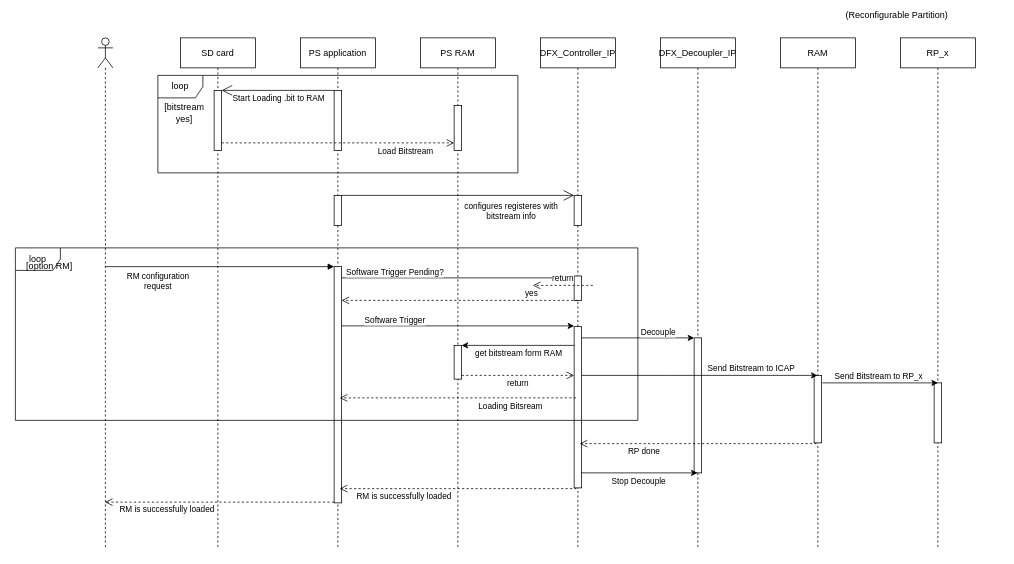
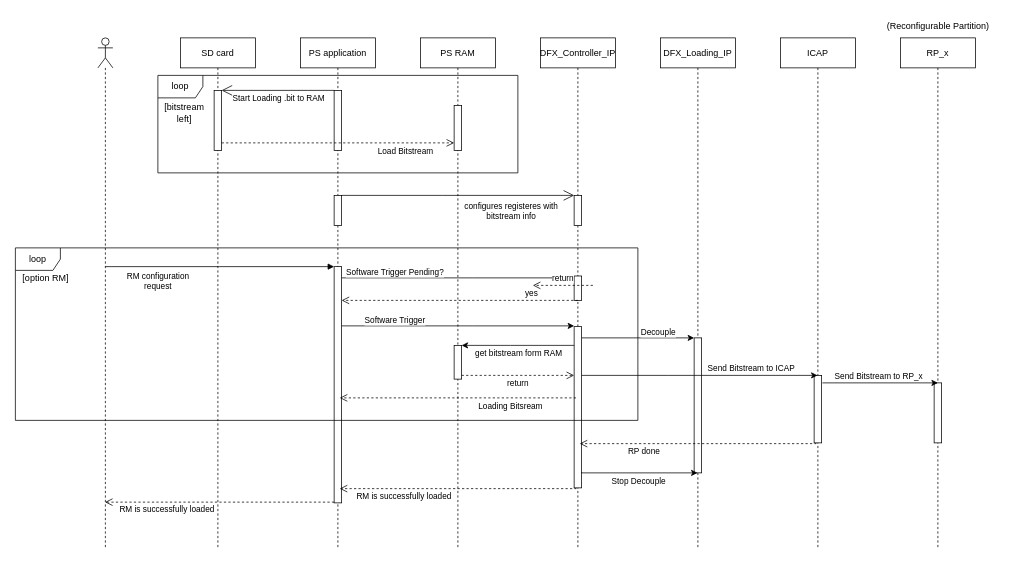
  <mxCell id="0" />
  <mxCell id="1" parent="0" />
  <mxCell id="2" value="SD card" style="shape=umlLifeline;perimeter=lifelinePerimeter;whiteSpace=wrap;html=1;container=1;dropTarget=0;collapsible=0;recursiveResize=0;outlineConnect=0;portConstraint=eastwest;newEdgeStyle={&quot;edgeStyle&quot;:&quot;elbowEdgeStyle&quot;,&quot;elbow&quot;:&quot;vertical&quot;,&quot;curved&quot;:0,&quot;rounded&quot;:0};" vertex="1" parent="1"><mxGeometry x="240" y="50" width="100" height="680" as="geometry" /></mxCell>
  <mxCell id="3" value="DFX_Controller_IP" style="shape=umlLifeline;perimeter=lifelinePerimeter;whiteSpace=wrap;html=1;container=1;dropTarget=0;collapsible=0;recursiveResize=0;outlineConnect=0;portConstraint=eastwest;newEdgeStyle={&quot;edgeStyle&quot;:&quot;elbowEdgeStyle&quot;,&quot;elbow&quot;:&quot;vertical&quot;,&quot;curved&quot;:0,&quot;rounded&quot;:0};" vertex="1" parent="1"><mxGeometry x="720" y="50" width="100" height="680" as="geometry" /></mxCell>
  <mxCell id="4" value="" style="html=1;points=[];perimeter=orthogonalPerimeter;outlineConnect=0;targetShapes=umlLifeline;portConstraint=eastwest;newEdgeStyle={&quot;edgeStyle&quot;:&quot;elbowEdgeStyle&quot;,&quot;elbow&quot;:&quot;vertical&quot;,&quot;curved&quot;:0,&quot;rounded&quot;:0};" vertex="1" parent="3"><mxGeometry x="45" y="210" width="10" height="40" as="geometry" /></mxCell>
  <mxCell id="5" value="" style="html=1;points=[];perimeter=orthogonalPerimeter;outlineConnect=0;targetShapes=umlLifeline;portConstraint=eastwest;newEdgeStyle={&quot;edgeStyle&quot;:&quot;elbowEdgeStyle&quot;,&quot;elbow&quot;:&quot;vertical&quot;,&quot;curved&quot;:0,&quot;rounded&quot;:0};" vertex="1" parent="3"><mxGeometry x="45" y="317.5" width="10" height="32.5" as="geometry" /></mxCell>
  <mxCell id="6" value="" style="html=1;points=[];perimeter=orthogonalPerimeter;outlineConnect=0;targetShapes=umlLifeline;portConstraint=eastwest;newEdgeStyle={&quot;edgeStyle&quot;:&quot;elbowEdgeStyle&quot;,&quot;elbow&quot;:&quot;vertical&quot;,&quot;curved&quot;:0,&quot;rounded&quot;:0};" vertex="1" parent="3"><mxGeometry x="45" y="385" width="10" height="215" as="geometry" /></mxCell>
- <mxCell id="7" value="DFX_Decoupler_IP" style="shape=umlLifeline;perimeter=lifelinePerimeter;whiteSpace=wrap;html=1;container=1;dropTarget=0;collapsible=0;recursiveResize=0;outlineConnect=0;portConstraint=eastwest;newEdgeStyle={&quot;edgeStyle&quot;:&quot;elbowEdgeStyle&quot;,&quot;elbow&quot;:&quot;vertical&quot;,&quot;curved&quot;:0,&quot;rounded&quot;:0};" vertex="1" parent="1"><mxGeometry x="880" y="50" width="100" height="680" as="geometry" /></mxCell>
+ <mxCell id="7" value="DFX_Loading_IP" style="shape=umlLifeline;perimeter=lifelinePerimeter;whiteSpace=wrap;html=1;container=1;dropTarget=0;collapsible=0;recursiveResize=0;outlineConnect=0;portConstraint=eastwest;newEdgeStyle={&quot;edgeStyle&quot;:&quot;elbowEdgeStyle&quot;,&quot;elbow&quot;:&quot;vertical&quot;,&quot;curved&quot;:0,&quot;rounded&quot;:0};" vertex="1" parent="1"><mxGeometry x="880" y="50" width="100" height="680" as="geometry" /></mxCell>
  <mxCell id="8" value="" style="html=1;points=[];perimeter=orthogonalPerimeter;outlineConnect=0;targetShapes=umlLifeline;portConstraint=eastwest;newEdgeStyle={&quot;edgeStyle&quot;:&quot;elbowEdgeStyle&quot;,&quot;elbow&quot;:&quot;vertical&quot;,&quot;curved&quot;:0,&quot;rounded&quot;:0};" vertex="1" parent="7"><mxGeometry x="45" y="400" width="10" height="180" as="geometry" /></mxCell>
  <mxCell id="9" value="PS RAM" style="shape=umlLifeline;perimeter=lifelinePerimeter;whiteSpace=wrap;html=1;container=1;dropTarget=0;collapsible=0;recursiveResize=0;outlineConnect=0;portConstraint=eastwest;newEdgeStyle={&quot;edgeStyle&quot;:&quot;elbowEdgeStyle&quot;,&quot;elbow&quot;:&quot;vertical&quot;,&quot;curved&quot;:0,&quot;rounded&quot;:0};" vertex="1" parent="1"><mxGeometry x="560" y="50" width="100" height="680" as="geometry" /></mxCell>
- <mxCell id="10" value="RAM" style="shape=umlLifeline;perimeter=lifelinePerimeter;whiteSpace=wrap;html=1;container=1;dropTarget=0;collapsible=0;recursiveResize=0;outlineConnect=0;portConstraint=eastwest;newEdgeStyle={&quot;edgeStyle&quot;:&quot;elbowEdgeStyle&quot;,&quot;elbow&quot;:&quot;vertical&quot;,&quot;curved&quot;:0,&quot;rounded&quot;:0};" vertex="1" parent="1"><mxGeometry x="1040" y="50" width="100" height="680" as="geometry" /></mxCell>
+ <mxCell id="10" value="ICAP" style="shape=umlLifeline;perimeter=lifelinePerimeter;whiteSpace=wrap;html=1;container=1;dropTarget=0;collapsible=0;recursiveResize=0;outlineConnect=0;portConstraint=eastwest;newEdgeStyle={&quot;edgeStyle&quot;:&quot;elbowEdgeStyle&quot;,&quot;elbow&quot;:&quot;vertical&quot;,&quot;curved&quot;:0,&quot;rounded&quot;:0};" vertex="1" parent="1"><mxGeometry x="1040" y="50" width="100" height="680" as="geometry" /></mxCell>
  <mxCell id="11" value="" style="html=1;points=[];perimeter=orthogonalPerimeter;outlineConnect=0;targetShapes=umlLifeline;portConstraint=eastwest;newEdgeStyle={&quot;edgeStyle&quot;:&quot;elbowEdgeStyle&quot;,&quot;elbow&quot;:&quot;vertical&quot;,&quot;curved&quot;:0,&quot;rounded&quot;:0};" vertex="1" parent="10"><mxGeometry x="45" y="450" width="10" height="90" as="geometry" /></mxCell>
  <mxCell id="12" value="RP_x" style="shape=umlLifeline;perimeter=lifelinePerimeter;whiteSpace=wrap;html=1;container=1;dropTarget=0;collapsible=0;recursiveResize=0;outlineConnect=0;portConstraint=eastwest;newEdgeStyle={&quot;edgeStyle&quot;:&quot;elbowEdgeStyle&quot;,&quot;elbow&quot;:&quot;vertical&quot;,&quot;curved&quot;:0,&quot;rounded&quot;:0};" vertex="1" parent="1"><mxGeometry x="1200" y="50" width="100" height="680" as="geometry" /></mxCell>
  <mxCell id="13" value="" style="html=1;points=[];perimeter=orthogonalPerimeter;outlineConnect=0;targetShapes=umlLifeline;portConstraint=eastwest;newEdgeStyle={&quot;edgeStyle&quot;:&quot;elbowEdgeStyle&quot;,&quot;elbow&quot;:&quot;vertical&quot;,&quot;curved&quot;:0,&quot;rounded&quot;:0};" vertex="1" parent="12"><mxGeometry x="45" y="460" width="10" height="80" as="geometry" /></mxCell>
- <mxCell id="14" value="(Reconfigurable Partition)" style="text;html=1;align=center;verticalAlign=middle;resizable=0;points=[];autosize=1;strokeColor=none;fillColor=none;" vertex="1" parent="1"><mxGeometry x="1115" y="5" width="160" height="30" as="geometry" /></mxCell>
+ <mxCell id="14" value="(Reconfigurable Partition)" style="text;html=1;align=center;verticalAlign=middle;resizable=0;points=[];autosize=1;strokeColor=none;fillColor=none;" vertex="1" parent="1"><mxGeometry x="1170" y="20" width="160" height="30" as="geometry" /></mxCell>
  <mxCell id="15" value="" style="shape=umlLifeline;perimeter=lifelinePerimeter;whiteSpace=wrap;html=1;container=1;dropTarget=0;collapsible=0;recursiveResize=0;outlineConnect=0;portConstraint=eastwest;newEdgeStyle={&quot;edgeStyle&quot;:&quot;elbowEdgeStyle&quot;,&quot;elbow&quot;:&quot;vertical&quot;,&quot;curved&quot;:0,&quot;rounded&quot;:0};participant=umlActor;" vertex="1" parent="1"><mxGeometry x="130" y="50" width="20" height="680" as="geometry" /></mxCell>
  <mxCell id="16" value="PS application" style="shape=umlLifeline;perimeter=lifelinePerimeter;whiteSpace=wrap;html=1;container=1;dropTarget=0;collapsible=0;recursiveResize=0;outlineConnect=0;portConstraint=eastwest;newEdgeStyle={&quot;edgeStyle&quot;:&quot;elbowEdgeStyle&quot;,&quot;elbow&quot;:&quot;vertical&quot;,&quot;curved&quot;:0,&quot;rounded&quot;:0};" vertex="1" parent="1"><mxGeometry x="400" y="50" width="100" height="680" as="geometry" /></mxCell>
  <mxCell id="17" value="" style="html=1;points=[];perimeter=orthogonalPerimeter;outlineConnect=0;targetShapes=umlLifeline;portConstraint=eastwest;newEdgeStyle={&quot;edgeStyle&quot;:&quot;elbowEdgeStyle&quot;,&quot;elbow&quot;:&quot;vertical&quot;,&quot;curved&quot;:0,&quot;rounded&quot;:0};" vertex="1" parent="16"><mxGeometry x="45" y="210" width="10" height="40" as="geometry" /></mxCell>
  <mxCell id="18" value="" style="html=1;points=[];perimeter=orthogonalPerimeter;outlineConnect=0;targetShapes=umlLifeline;portConstraint=eastwest;newEdgeStyle={&quot;edgeStyle&quot;:&quot;elbowEdgeStyle&quot;,&quot;elbow&quot;:&quot;vertical&quot;,&quot;curved&quot;:0,&quot;rounded&quot;:0};" vertex="1" parent="16"><mxGeometry x="45" y="305" width="10" height="315" as="geometry" /></mxCell>
  <mxCell id="19" value="RM configuration&lt;br&gt;request" style="html=1;verticalAlign=bottom;endArrow=block;edgeStyle=elbowEdgeStyle;elbow=vertical;curved=0;rounded=0;" edge="1" target="18" parent="16"><mxGeometry x="-0.541" y="-35" relative="1" as="geometry"><mxPoint x="-260" y="305" as="sourcePoint" /><mxPoint as="offset" /></mxGeometry></mxCell>
  <mxCell id="20" value="" style="endArrow=open;endFill=1;endSize=12;html=1;rounded=0;" edge="1" parent="1" source="17" target="4"><mxGeometry width="160" relative="1" as="geometry"><mxPoint x="612" y="260" as="sourcePoint" /><mxPoint x="760" y="260" as="targetPoint" /><Array as="points"><mxPoint x="590" y="260" /></Array></mxGeometry></mxCell>
  <mxCell id="21" value="configures registeres with&lt;br&gt;bitstream info" style="edgeLabel;html=1;align=center;verticalAlign=middle;resizable=0;points=[];" vertex="1" connectable="0" parent="20"><mxGeometry x="-0.268" y="-2" relative="1" as="geometry"><mxPoint x="112" y="18" as="offset" /></mxGeometry></mxCell>
  <mxCell id="22" value="loop" style="shape=umlFrame;whiteSpace=wrap;html=1;pointerEvents=0;" vertex="1" parent="1"><mxGeometry x="210" y="100" width="480" height="130" as="geometry" /></mxCell>
- <mxCell id="23" value="[bitstream &lt;br&gt;yes]" style="text;html=1;align=center;verticalAlign=middle;resizable=0;points=[];autosize=1;strokeColor=none;fillColor=none;" vertex="1" parent="1"><mxGeometry x="205" y="130" width="80" height="40" as="geometry" /></mxCell>
+ <mxCell id="23" value="[bitstream &lt;br&gt;left]" style="text;html=1;align=center;verticalAlign=middle;resizable=0;points=[];autosize=1;strokeColor=none;fillColor=none;" vertex="1" parent="1"><mxGeometry x="205" y="130" width="80" height="40" as="geometry" /></mxCell>
  <mxCell id="24" value="" style="html=1;points=[];perimeter=orthogonalPerimeter;outlineConnect=0;targetShapes=umlLifeline;portConstraint=eastwest;newEdgeStyle={&quot;edgeStyle&quot;:&quot;elbowEdgeStyle&quot;,&quot;elbow&quot;:&quot;vertical&quot;,&quot;curved&quot;:0,&quot;rounded&quot;:0};" vertex="1" parent="1"><mxGeometry x="285" y="120" width="10" height="80" as="geometry" /></mxCell>
  <mxCell id="25" value="" style="html=1;points=[];perimeter=orthogonalPerimeter;outlineConnect=0;targetShapes=umlLifeline;portConstraint=eastwest;newEdgeStyle={&quot;edgeStyle&quot;:&quot;elbowEdgeStyle&quot;,&quot;elbow&quot;:&quot;vertical&quot;,&quot;curved&quot;:0,&quot;rounded&quot;:0};" vertex="1" parent="1"><mxGeometry x="445" y="120" width="10" height="80" as="geometry" /></mxCell>
  <mxCell id="26" value="" style="html=1;points=[];perimeter=orthogonalPerimeter;outlineConnect=0;targetShapes=umlLifeline;portConstraint=eastwest;newEdgeStyle={&quot;edgeStyle&quot;:&quot;elbowEdgeStyle&quot;,&quot;elbow&quot;:&quot;vertical&quot;,&quot;curved&quot;:0,&quot;rounded&quot;:0};" vertex="1" parent="1"><mxGeometry x="605" y="140" width="10" height="60" as="geometry" /></mxCell>
  <mxCell id="27" value="" style="endArrow=open;endFill=1;endSize=12;html=1;rounded=0;" edge="1" parent="1" source="25" target="24"><mxGeometry width="160" relative="1" as="geometry"><mxPoint x="414" y="149.5" as="sourcePoint" /><mxPoint x="574" y="149.5" as="targetPoint" /><Array as="points"><mxPoint x="410" y="120" /></Array></mxGeometry></mxCell>
  <mxCell id="28" value="Start Loading .bit to RAM" style="edgeLabel;html=1;align=center;verticalAlign=middle;resizable=0;points=[];" vertex="1" connectable="0" parent="27"><mxGeometry x="-0.16" y="-4" relative="1" as="geometry"><mxPoint x="-12" y="14" as="offset" /></mxGeometry></mxCell>
  <mxCell id="29" value="Load Bitstream" style="html=1;verticalAlign=bottom;endArrow=open;dashed=1;endSize=8;edgeStyle=elbowEdgeStyle;elbow=vertical;curved=0;rounded=0;" edge="1" parent="1" source="24" target="26"><mxGeometry x="0.581" y="-20" relative="1" as="geometry"><mxPoint x="840" y="190" as="sourcePoint" /><mxPoint x="450" y="160" as="targetPoint" /><Array as="points"><mxPoint x="330" y="190" /></Array><mxPoint as="offset" /></mxGeometry></mxCell>
  <mxCell id="30" value="loop" style="shape=umlFrame;whiteSpace=wrap;html=1;pointerEvents=0;" vertex="1" parent="1"><mxGeometry x="20" y="330" width="830" height="230" as="geometry" /></mxCell>
- <mxCell id="31" value="[option RM]" style="text;html=1;align=center;verticalAlign=middle;resizable=0;points=[];autosize=1;strokeColor=none;fillColor=none;" vertex="1" parent="1"><mxGeometry x="25" y="340" width="80" height="30" as="geometry" /></mxCell>
+ <mxCell id="31" value="[option RM]" style="text;html=1;align=center;verticalAlign=middle;resizable=0;points=[];autosize=1;strokeColor=none;fillColor=none;" vertex="1" parent="1"><mxGeometry x="20" y="355" width="80" height="30" as="geometry" /></mxCell>
  <mxCell id="32" style="edgeStyle=elbowEdgeStyle;rounded=0;orthogonalLoop=1;jettySize=auto;html=1;elbow=vertical;curved=0;" edge="1" parent="1" source="18" target="5"><mxGeometry relative="1" as="geometry"><mxPoint x="760" y="380" as="targetPoint" /><Array as="points"><mxPoint x="630" y="370" /><mxPoint x="580" y="400" /><mxPoint x="530" y="390" /><mxPoint x="720" y="380" /></Array></mxGeometry></mxCell>
  <mxCell id="33" value="Software Trigger Pending?" style="edgeLabel;html=1;align=center;verticalAlign=middle;resizable=0;points=[];" vertex="1" connectable="0" parent="32"><mxGeometry x="-0.548" y="-1" relative="1" as="geometry"><mxPoint y="-9" as="offset" /></mxGeometry></mxCell>
  <mxCell id="34" value="yes" style="html=1;verticalAlign=bottom;endArrow=open;dashed=1;endSize=8;edgeStyle=elbowEdgeStyle;elbow=vertical;curved=0;rounded=0;" edge="1" parent="1" target="18"><mxGeometry x="-0.606" relative="1" as="geometry"><mxPoint x="770" y="400" as="sourcePoint" /><mxPoint x="685" y="440" as="targetPoint" /><Array as="points"><mxPoint x="650" y="400" /><mxPoint x="660" y="440" /></Array><mxPoint as="offset" /></mxGeometry></mxCell>
  <mxCell id="35" style="edgeStyle=elbowEdgeStyle;rounded=0;orthogonalLoop=1;jettySize=auto;html=1;elbow=vertical;curved=0;" edge="1" parent="1"><mxGeometry relative="1" as="geometry"><mxPoint x="455" y="434" as="sourcePoint" /><mxPoint x="765" y="434" as="targetPoint" /><Array as="points"><mxPoint x="630" y="434" /><mxPoint x="580" y="464" /><mxPoint x="530" y="454" /><mxPoint x="720" y="444" /></Array></mxGeometry></mxCell>
  <mxCell id="36" value="Software Trigger" style="edgeLabel;html=1;align=center;verticalAlign=middle;resizable=0;points=[];" vertex="1" connectable="0" parent="35"><mxGeometry x="-0.548" y="-1" relative="1" as="geometry"><mxPoint y="-9" as="offset" /></mxGeometry></mxCell>
  <mxCell id="37" style="edgeStyle=elbowEdgeStyle;rounded=0;orthogonalLoop=1;jettySize=auto;html=1;elbow=vertical;curved=0;" edge="1" parent="1" source="6" target="8"><mxGeometry relative="1" as="geometry"><mxPoint x="920" y="458" as="targetPoint" /><Array as="points"><mxPoint x="900" y="450" /></Array></mxGeometry></mxCell>
  <mxCell id="38" value="Decouple" style="edgeLabel;html=1;align=center;verticalAlign=middle;resizable=0;points=[];" vertex="1" connectable="0" parent="37"><mxGeometry x="0.312" relative="1" as="geometry"><mxPoint x="3" y="-8" as="offset" /></mxGeometry></mxCell>
  <mxCell id="39" style="edgeStyle=elbowEdgeStyle;rounded=0;orthogonalLoop=1;jettySize=auto;html=1;elbow=vertical;curved=0;" edge="1" parent="1" source="6" target="10"><mxGeometry relative="1" as="geometry"><mxPoint x="780" y="470" as="sourcePoint" /><mxPoint x="1020" y="470" as="targetPoint" /><Array as="points"><mxPoint x="890" y="500" /><mxPoint x="830" y="510" /><mxPoint x="905" y="470" /></Array></mxGeometry></mxCell>
  <mxCell id="40" value="Send Bitstream to ICAP" style="edgeLabel;html=1;align=center;verticalAlign=middle;resizable=0;points=[];" vertex="1" connectable="0" parent="39"><mxGeometry x="0.312" relative="1" as="geometry"><mxPoint x="19" y="-10" as="offset" /></mxGeometry></mxCell>
  <mxCell id="41" style="edgeStyle=elbowEdgeStyle;rounded=0;orthogonalLoop=1;jettySize=auto;html=1;elbow=vertical;curved=0;" edge="1" parent="1" source="6" target="43"><mxGeometry relative="1" as="geometry"><mxPoint x="620" y="457" as="targetPoint" /><Array as="points"><mxPoint x="680" y="460" /></Array></mxGeometry></mxCell>
  <mxCell id="42" value="get bitstream form RAM" style="edgeLabel;html=1;align=center;verticalAlign=middle;resizable=0;points=[];" vertex="1" connectable="0" parent="41"><mxGeometry x="-0.271" y="2" relative="1" as="geometry"><mxPoint x="-20" y="8" as="offset" /></mxGeometry></mxCell>
  <mxCell id="43" value="" style="html=1;points=[];perimeter=orthogonalPerimeter;outlineConnect=0;targetShapes=umlLifeline;portConstraint=eastwest;newEdgeStyle={&quot;edgeStyle&quot;:&quot;elbowEdgeStyle&quot;,&quot;elbow&quot;:&quot;vertical&quot;,&quot;curved&quot;:0,&quot;rounded&quot;:0};" vertex="1" parent="1"><mxGeometry x="605" y="460" width="10" height="45" as="geometry" /></mxCell>
  <mxCell id="44" value="return" style="html=1;verticalAlign=bottom;endArrow=open;dashed=1;endSize=8;edgeStyle=elbowEdgeStyle;elbow=vertical;curved=0;rounded=0;" edge="1" parent="1"><mxGeometry relative="1" as="geometry"><mxPoint x="790" y="380" as="sourcePoint" /><mxPoint x="710" y="380" as="targetPoint" /></mxGeometry></mxCell>
  <mxCell id="45" value="return" style="html=1;verticalAlign=bottom;endArrow=open;dashed=1;endSize=8;edgeStyle=elbowEdgeStyle;elbow=vertical;curved=0;rounded=0;" edge="1" parent="1" source="43" target="6"><mxGeometry y="-20" relative="1" as="geometry"><mxPoint x="740" y="490" as="sourcePoint" /><mxPoint x="660" y="490" as="targetPoint" /><Array as="points"><mxPoint x="650" y="500" /></Array><mxPoint as="offset" /></mxGeometry></mxCell>
  <mxCell id="46" style="edgeStyle=elbowEdgeStyle;rounded=0;orthogonalLoop=1;jettySize=auto;html=1;elbow=vertical;curved=0;" edge="1" parent="1"><mxGeometry relative="1" as="geometry"><mxPoint x="1096" y="510" as="sourcePoint" /><mxPoint x="1250" y="510" as="targetPoint" /><Array as="points"><mxPoint x="1207.5" y="510" /><mxPoint x="1147.5" y="520" /><mxPoint x="1222.5" y="480" /></Array></mxGeometry></mxCell>
  <mxCell id="47" value="Send Bitstream to RP_x" style="edgeLabel;html=1;align=center;verticalAlign=middle;resizable=0;points=[];" vertex="1" connectable="0" parent="46"><mxGeometry x="0.312" relative="1" as="geometry"><mxPoint x="-27" y="-10" as="offset" /></mxGeometry></mxCell>
  <mxCell id="48" value="RP done" style="html=1;verticalAlign=bottom;endArrow=open;dashed=1;endSize=8;edgeStyle=elbowEdgeStyle;elbow=vertical;curved=0;rounded=0;" edge="1" parent="1"><mxGeometry x="0.46" y="19" relative="1" as="geometry"><mxPoint x="1087.5" y="590" as="sourcePoint" /><mxPoint x="772.5" y="591" as="targetPoint" /><mxPoint as="offset" /></mxGeometry></mxCell>
  <mxCell id="49" style="edgeStyle=elbowEdgeStyle;rounded=0;orthogonalLoop=1;jettySize=auto;html=1;elbow=vertical;curved=0;" edge="1" parent="1" target="7"><mxGeometry relative="1" as="geometry"><mxPoint x="775" y="629" as="sourcePoint" /><mxPoint x="900" y="630" as="targetPoint" /><Array as="points"><mxPoint x="905" y="630" /></Array></mxGeometry></mxCell>
  <mxCell id="50" value="Stop Decouple" style="edgeLabel;html=1;align=center;verticalAlign=middle;resizable=0;points=[];" vertex="1" connectable="0" parent="49"><mxGeometry x="0.312" relative="1" as="geometry"><mxPoint x="-26" y="10" as="offset" /></mxGeometry></mxCell>
  <mxCell id="51" value="RM is successfully loaded" style="html=1;verticalAlign=bottom;endArrow=open;dashed=1;endSize=8;edgeStyle=elbowEdgeStyle;elbow=vertical;curved=0;rounded=0;" edge="1" parent="1"><mxGeometry x="0.46" y="19" relative="1" as="geometry"><mxPoint x="767.5" y="650" as="sourcePoint" /><mxPoint x="452.5" y="651" as="targetPoint" /><mxPoint as="offset" /></mxGeometry></mxCell>
  <mxCell id="52" value="Loading Bitsream" style="html=1;verticalAlign=bottom;endArrow=open;dashed=1;endSize=8;edgeStyle=elbowEdgeStyle;elbow=vertical;curved=0;rounded=0;" edge="1" parent="1"><mxGeometry x="-0.444" y="20" relative="1" as="geometry"><mxPoint x="767.5" y="530" as="sourcePoint" /><mxPoint x="452.5" y="530" as="targetPoint" /><Array as="points"><mxPoint x="647.5" y="530" /><mxPoint x="657.5" y="570" /></Array><mxPoint as="offset" /></mxGeometry></mxCell>
  <mxCell id="53" value="RM is successfully loaded" style="html=1;verticalAlign=bottom;endArrow=open;dashed=1;endSize=8;edgeStyle=elbowEdgeStyle;elbow=vertical;curved=0;rounded=0;" edge="1" parent="1" target="15"><mxGeometry x="0.46" y="19" relative="1" as="geometry"><mxPoint x="445" y="669" as="sourcePoint" /><mxPoint x="160" y="670" as="targetPoint" /><mxPoint as="offset" /></mxGeometry></mxCell>
